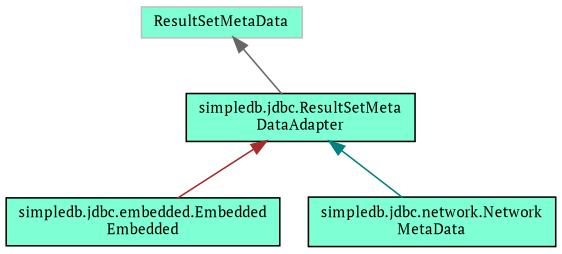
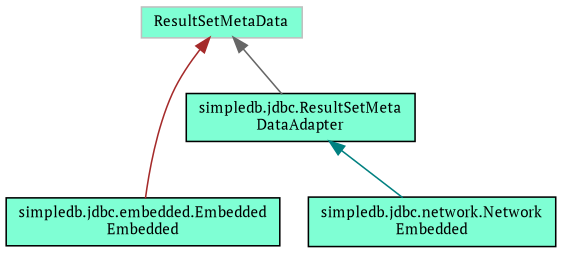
  digraph {
    fontname="PT Serif"
    node [color=black fillcolor=aquamarine fontname="PT Serif" fontsize=10 shape=record style=filled]
    edge [dir=back fontname="PT Serif" fontsize=10 labelfontname=Helvetica labelfontsize=10 style=solid]
    n1 [fontcolor=black height=0.2 label="simpledb.jdbc.ResultSetMeta\lDataAdapter" width=0.4]
    n2 [height=0.2 label="simpledb.jdbc.embedded.Embedded\lEmbedded" width=0.4]
-   n3 [height=0.2 label="simpledb.jdbc.network.Network\lMetaData" width=0.4]
+   n3 [height=0.2 label="simpledb.jdbc.network.Network\lEmbedded" width=0.4]
    n4 [color=grey75 height=0.2 label=ResultSetMetaData width=0.4]
-   n1 -> n2 [color=brown]
+   n4 -> n2 [color=brown]
    n1 -> n3 [color=teal]
    n4 -> n1 [color=gray40]
  }
